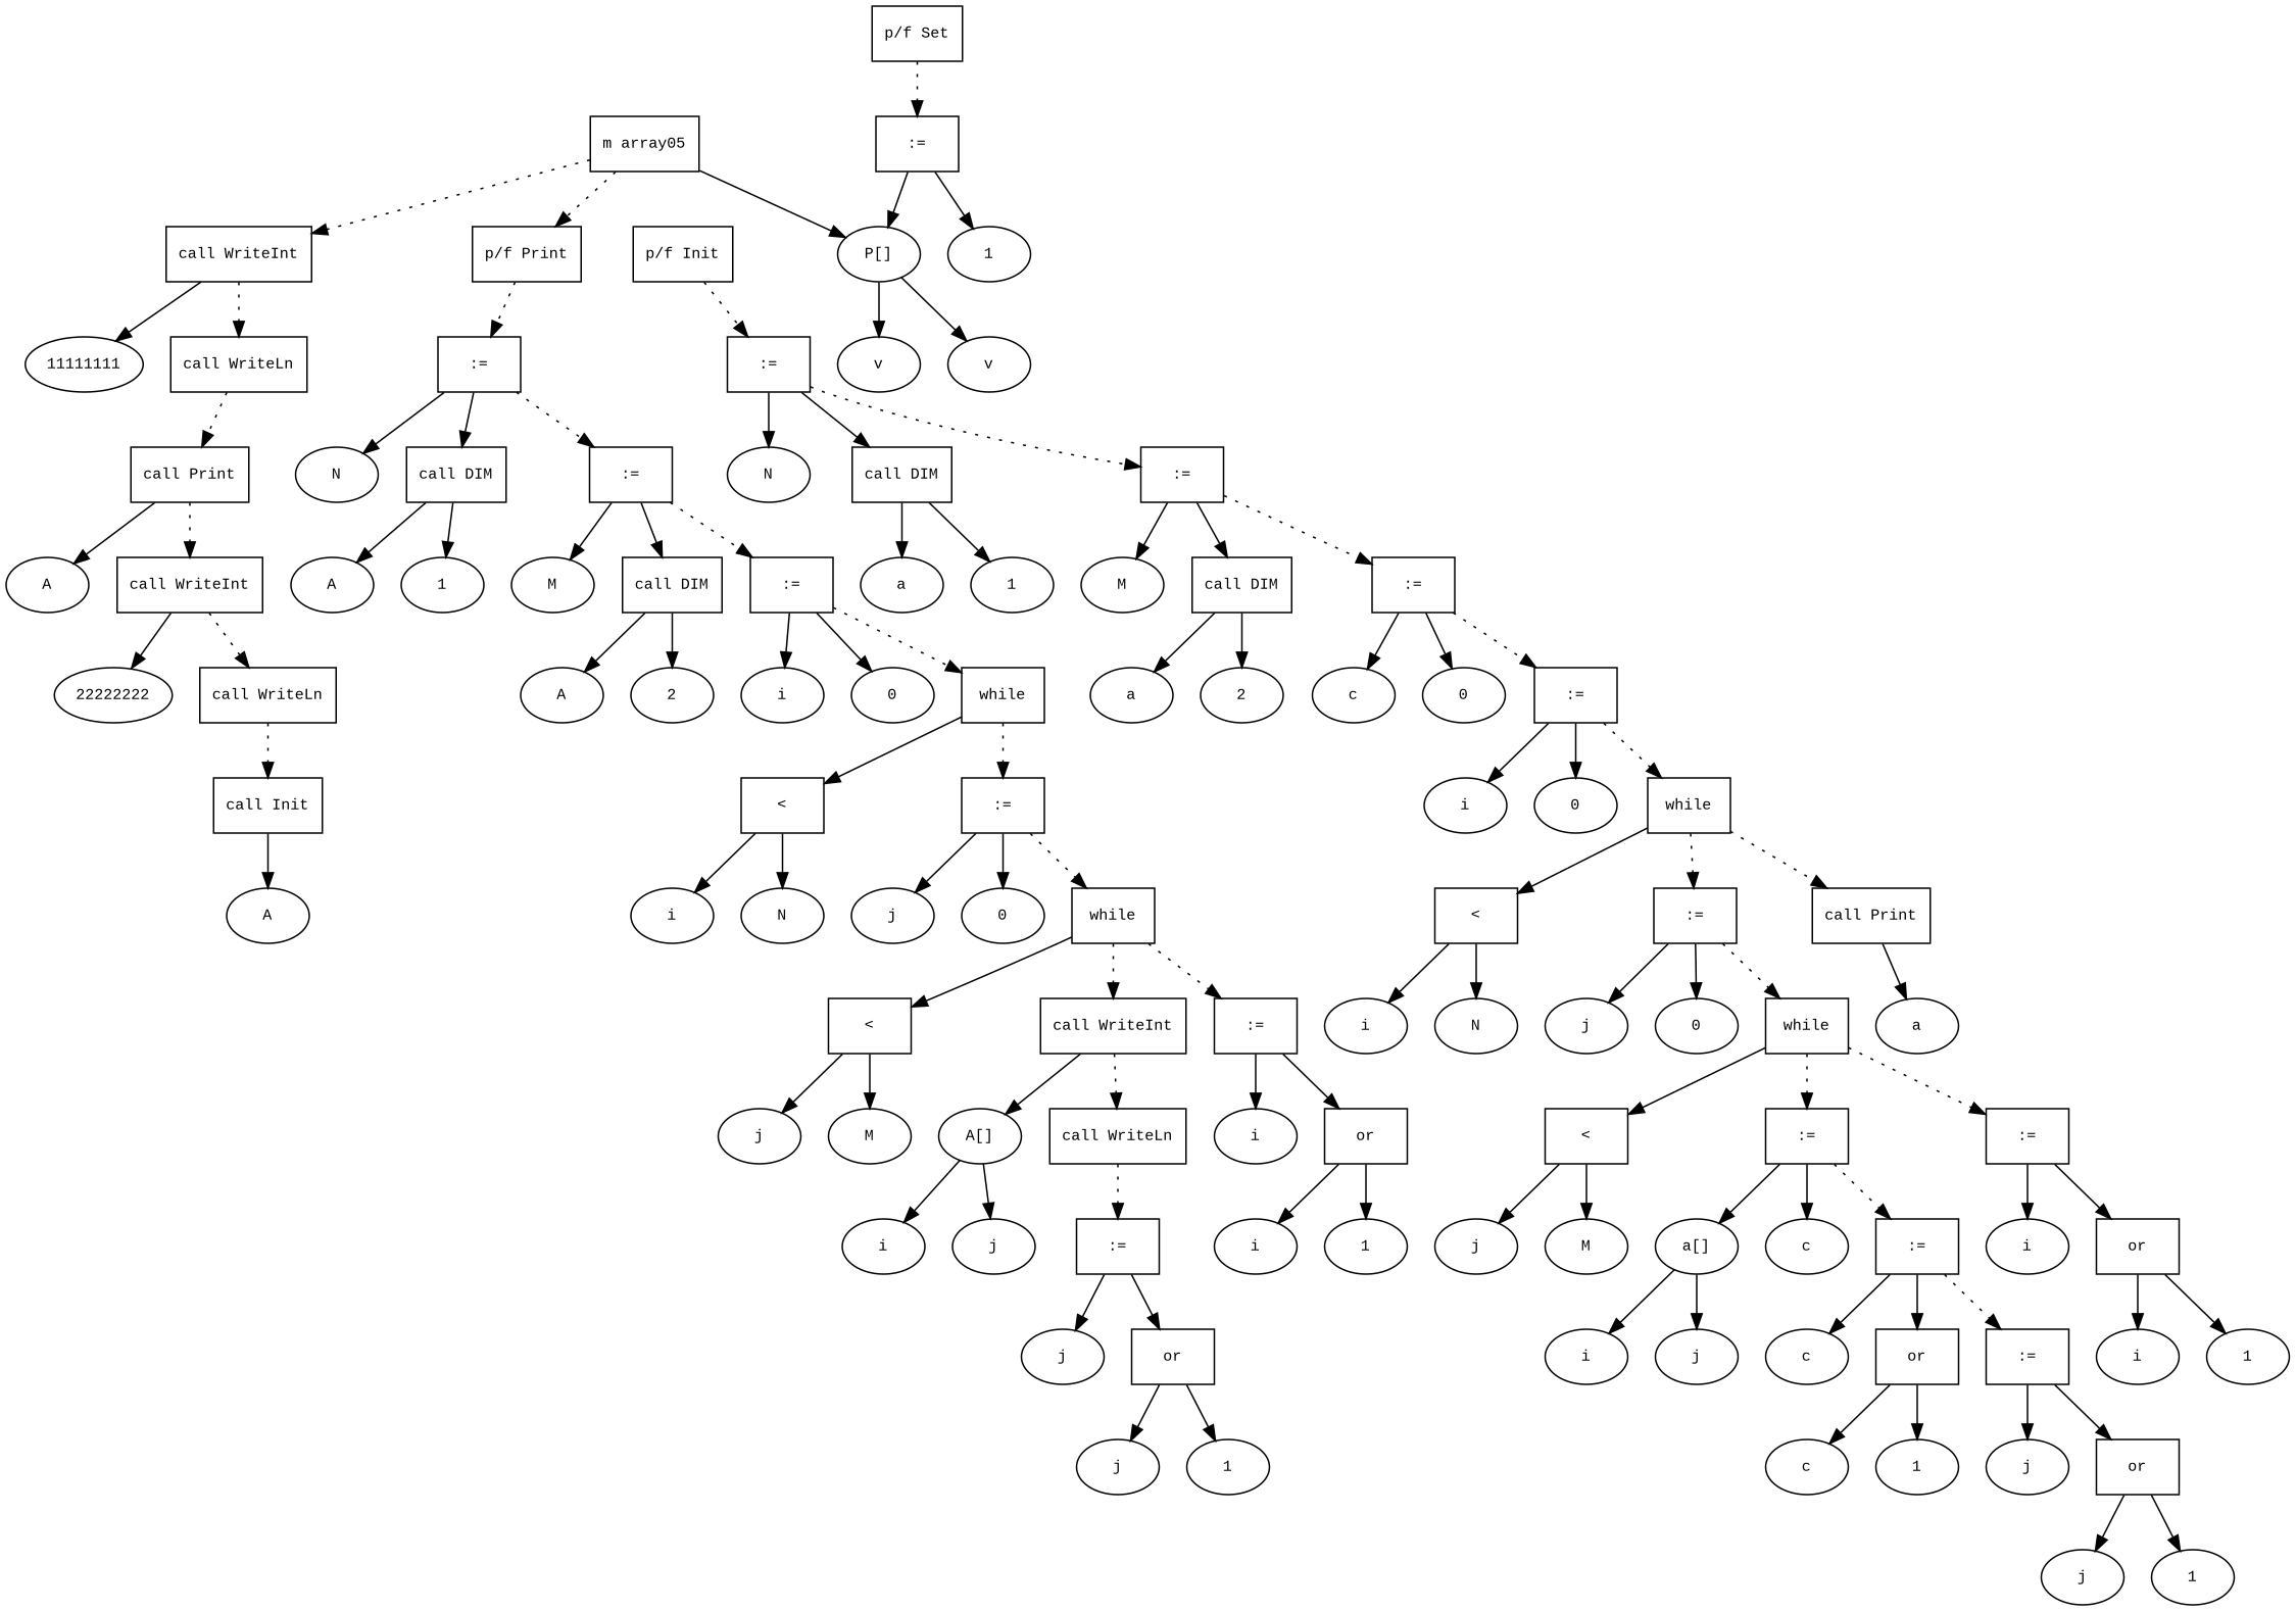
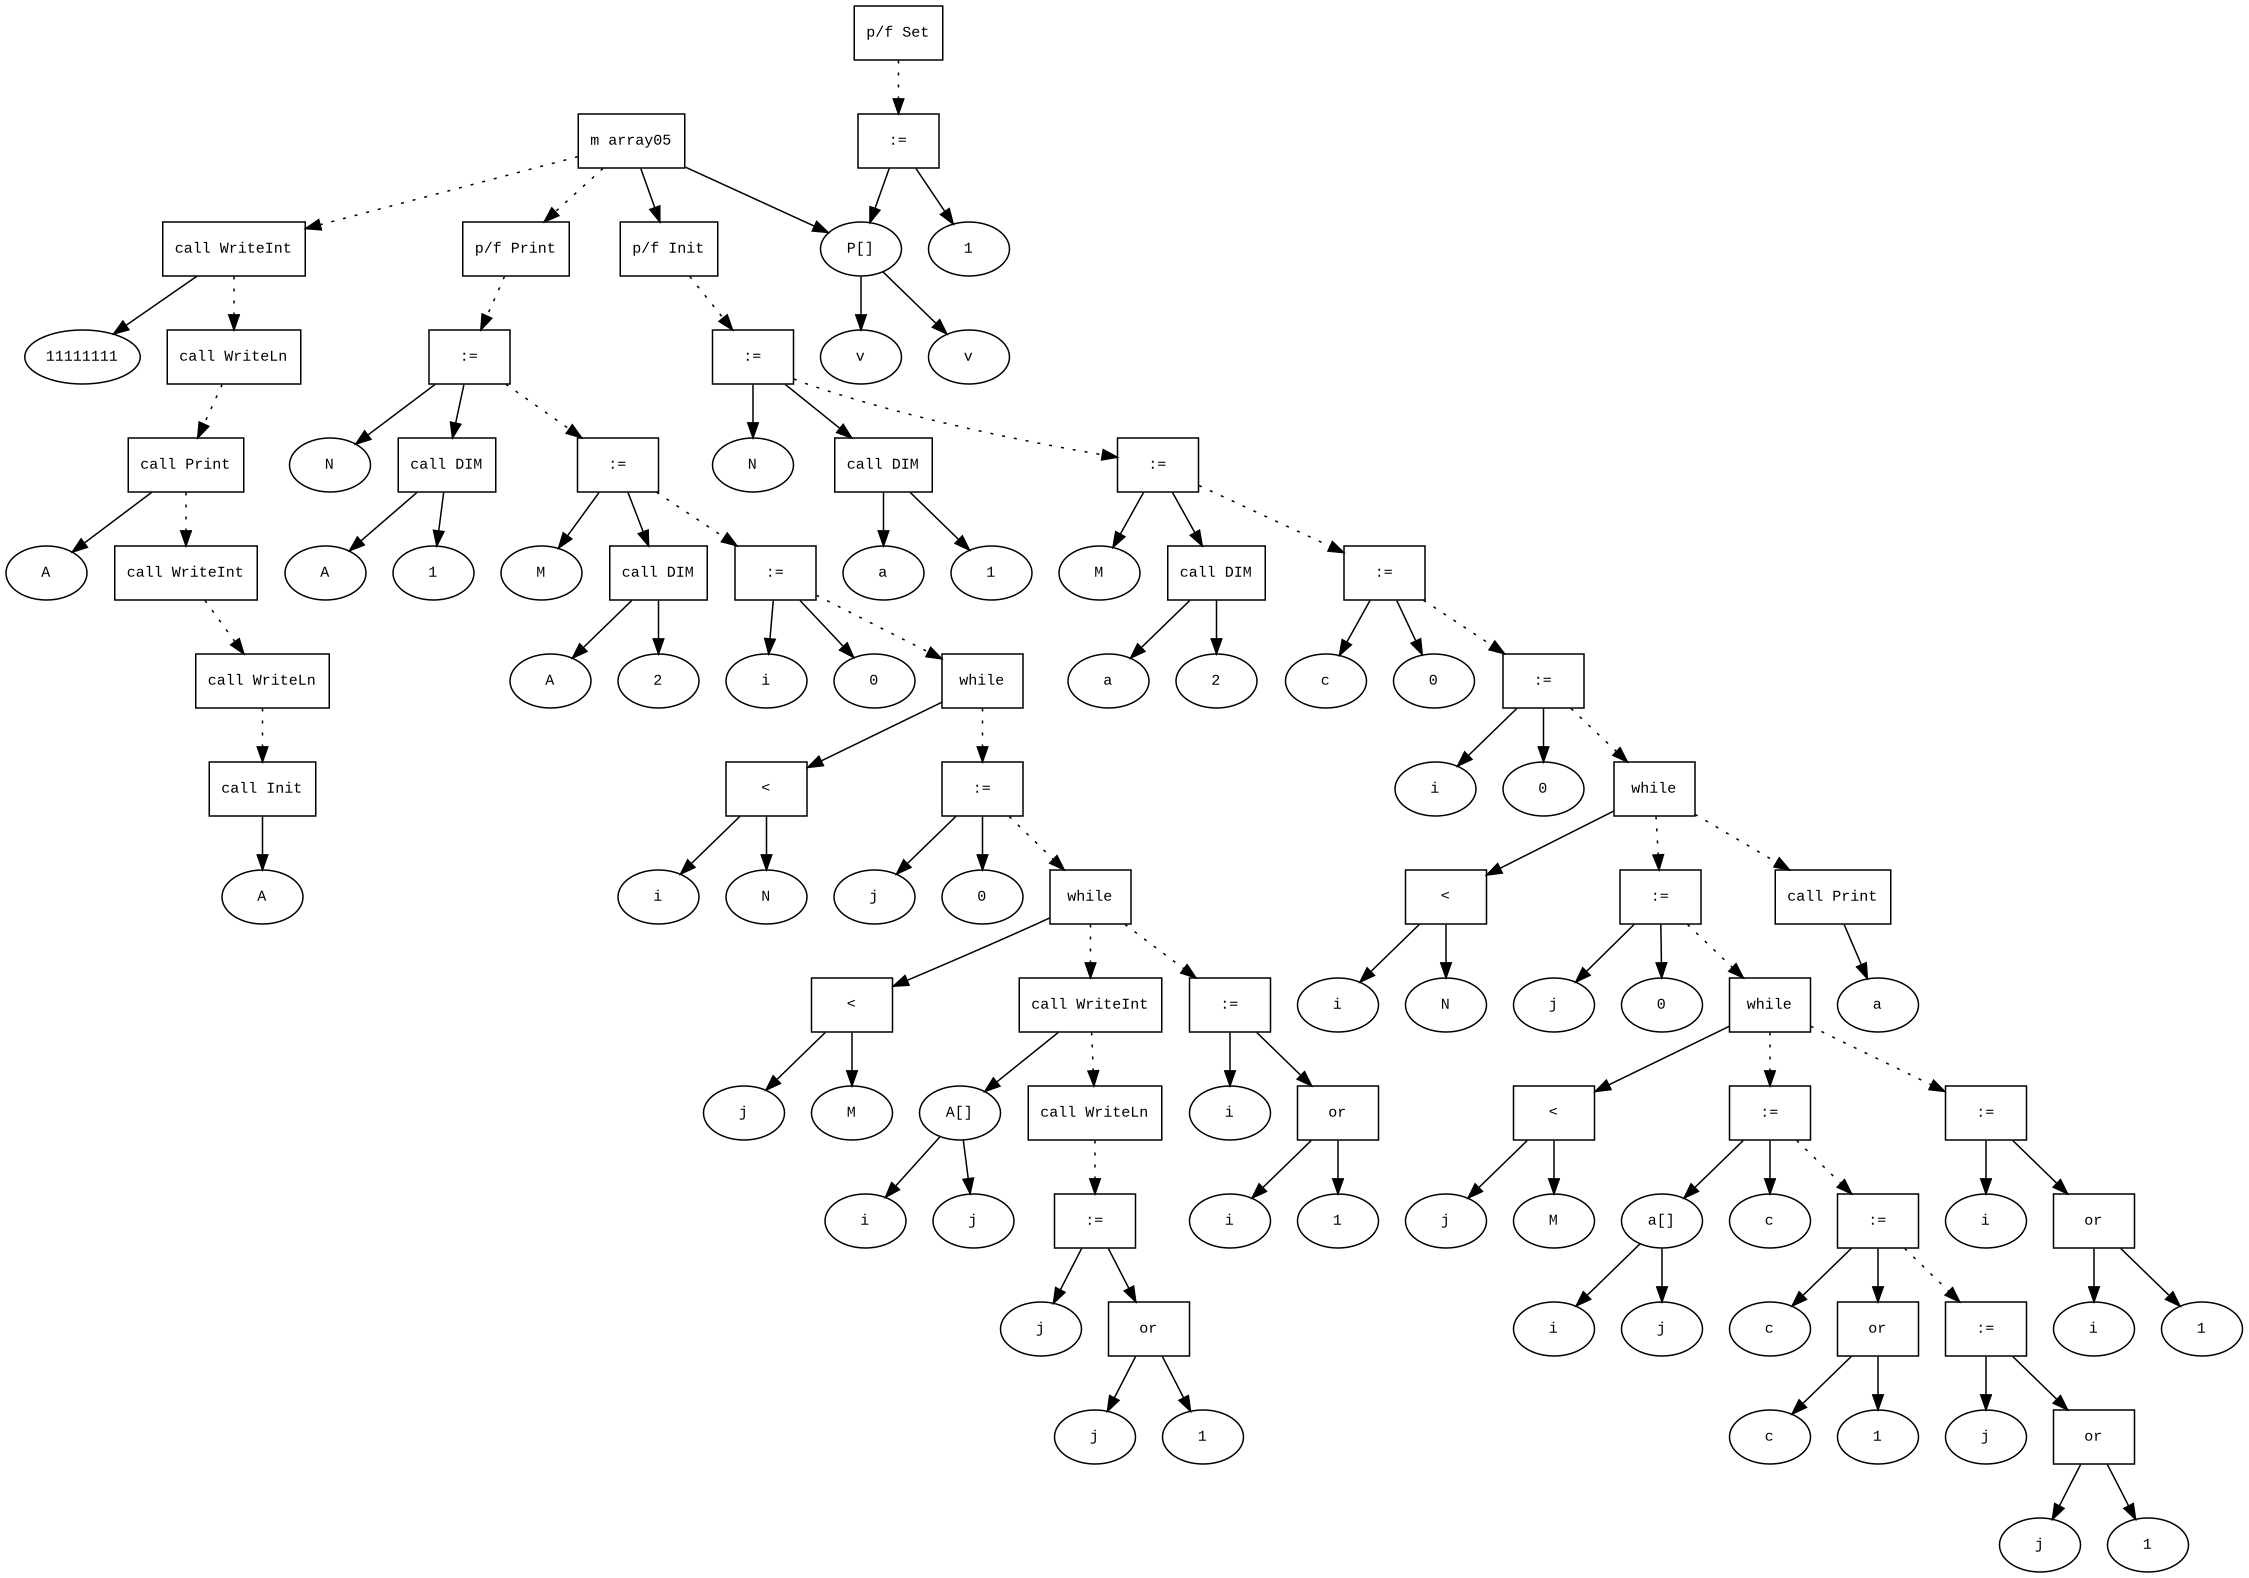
  digraph {
    fontname="Times New Roman"
    fontsize=10
    node [fontname="Courier New" fontsize=10 shape=ellipse]
    edge [fontname="Times New Roman" fontsize=10]
    n1 [label="m array05" shape=box]
    n2 [label="call WriteInt" shape=box]
    n3 [label="p/f Print" shape=box]
    n4 [label="p/f Init" shape=box]
    n5 [label="P[]"]
    n6 [label=11111111]
    n7 [label="call WriteLn" shape=box]
    n8 [label="p/f Set" shape=box]
    n9 [label=":=" shape=box]
    n10 [label=":=" shape=box]
    n11 [label=":=" shape=box]
    n12 [label="call Print" shape=box]
    n13 [label=A]
    n14 [label="call WriteInt" shape=box]
-   n15 [label=22222222]
    n16 [label="call WriteLn" shape=box]
    n17 [label="call Init" shape=box]
    n18 [label=A]
    n19 [label=1]
    n20 [label=v]
    n21 [label=v]
    n22 [label=N]
    n23 [label="call DIM" shape=box]
    n24 [label=":=" shape=box]
    n25 [label=A]
    n26 [label=1]
    n27 [label=M]
    n28 [label="call DIM" shape=box]
    n29 [label=":=" shape=box]
    n30 [label=A]
    n31 [label=2]
    n32 [label=i]
    n33 [label=0]
    n34 [label=while shape=box]
    n35 [label="<" shape=box]
    n36 [label=":=" shape=box]
    n37 [label=i]
    n38 [label=N]
    n39 [label=j]
    n40 [label=0]
    n41 [label=while shape=box]
    n42 [label="<" shape=box]
    n43 [label="call WriteInt" shape=box]
    n44 [label=":=" shape=box]
    n45 [label=j]
    n46 [label=M]
    n47 [label="A[]"]
    n48 [label="call WriteLn" shape=box]
    n49 [label=i]
    n50 [label=or shape=box]
    n51 [label=i]
    n52 [label=j]
    n53 [label=":=" shape=box]
    n54 [label=j]
    n55 [label=or shape=box]
    n56 [label=j]
    n57 [label=1]
    n58 [label=i]
    n59 [label=1]
    n60 [label=N]
    n61 [label="call DIM" shape=box]
    n62 [label=":=" shape=box]
    n63 [label=a]
    n64 [label=1]
    n65 [label=M]
    n66 [label="call DIM" shape=box]
    n67 [label=":=" shape=box]
    n68 [label=a]
    n69 [label=2]
    n70 [label=c]
    n71 [label=0]
    n72 [label=":=" shape=box]
    n73 [label=i]
    n74 [label=0]
    n75 [label=while shape=box]
    n76 [label="<" shape=box]
    n77 [label=":=" shape=box]
    n78 [label="call Print" shape=box]
    n79 [label=i]
    n80 [label=N]
    n81 [label=j]
    n82 [label=0]
    n83 [label=while shape=box]
    n84 [label=a]
    n85 [label="<" shape=box]
    n86 [label=":=" shape=box]
    n87 [label=":=" shape=box]
    n88 [label=j]
    n89 [label=M]
    n90 [label="a[]"]
    n91 [label=c]
    n92 [label=":=" shape=box]
    n93 [label=i]
    n94 [label=or shape=box]
    n95 [label=i]
    n96 [label=j]
    n97 [label=c]
    n98 [label=or shape=box]
    n99 [label=":=" shape=box]
    n100 [label=c]
    n101 [label=1]
    n102 [label=j]
    n103 [label=or shape=box]
    n104 [label=j]
    n105 [label=1]
    n106 [label=i]
    n107 [label=1]
    n1 -> n2 [style=dotted]
    n1 -> n3 [style=dotted]
+   n1 -> n4
    n1 -> n5
    n2 -> n6
    n2 -> n7 [style=dotted]
    n3 -> n10 [style=dotted]
    n4 -> n11 [style=dotted]
    n5 -> n20
    n5 -> n21
    n7 -> n12 [style=dotted]
    n8 -> n9 [style=dotted]
    n9 -> n5
    n9 -> n19
    n10 -> n22
    n10 -> n23
    n10 -> n24 [style=dotted]
    n11 -> n60
    n11 -> n61
    n11 -> n62 [style=dotted]
    n12 -> n13
    n12 -> n14 [style=dotted]
-   n14 -> n15
    n14 -> n16 [style=dotted]
    n16 -> n17 [style=dotted]
    n17 -> n18
    n23 -> n25
    n23 -> n26
    n24 -> n27
    n24 -> n28
    n24 -> n29 [style=dotted]
    n28 -> n30
    n28 -> n31
    n29 -> n32
    n29 -> n33
    n29 -> n34 [style=dotted]
    n34 -> n35
    n34 -> n36 [style=dotted]
    n35 -> n37
    n35 -> n38
    n36 -> n39
    n36 -> n40
    n36 -> n41 [style=dotted]
    n41 -> n42
    n41 -> n43 [style=dotted]
    n41 -> n44 [style=dotted]
    n42 -> n45
    n42 -> n46
    n43 -> n47
    n43 -> n48 [style=dotted]
    n44 -> n49
    n44 -> n50
    n47 -> n51
    n47 -> n52
    n48 -> n53 [style=dotted]
    n50 -> n58
    n50 -> n59
    n53 -> n54
    n53 -> n55
    n55 -> n56
    n55 -> n57
    n61 -> n63
    n61 -> n64
    n62 -> n65
    n62 -> n66
    n62 -> n67 [style=dotted]
    n66 -> n68
    n66 -> n69
    n67 -> n70
    n67 -> n71
    n67 -> n72 [style=dotted]
    n72 -> n73
    n72 -> n74
    n72 -> n75 [style=dotted]
    n75 -> n76
    n75 -> n77 [style=dotted]
    n75 -> n78 [style=dotted]
    n76 -> n79
    n76 -> n80
    n77 -> n81
    n77 -> n82
    n77 -> n83 [style=dotted]
    n78 -> n84
    n83 -> n85
    n83 -> n86 [style=dotted]
    n83 -> n87 [style=dotted]
    n85 -> n88
    n85 -> n89
    n86 -> n90
    n86 -> n91
    n86 -> n92 [style=dotted]
    n87 -> n93
    n87 -> n94
    n90 -> n95
    n90 -> n96
    n92 -> n97
    n92 -> n98
    n92 -> n99 [style=dotted]
    n94 -> n106
    n94 -> n107
    n98 -> n100
    n98 -> n101
    n99 -> n102
    n99 -> n103
    n103 -> n104
    n103 -> n105
  }
